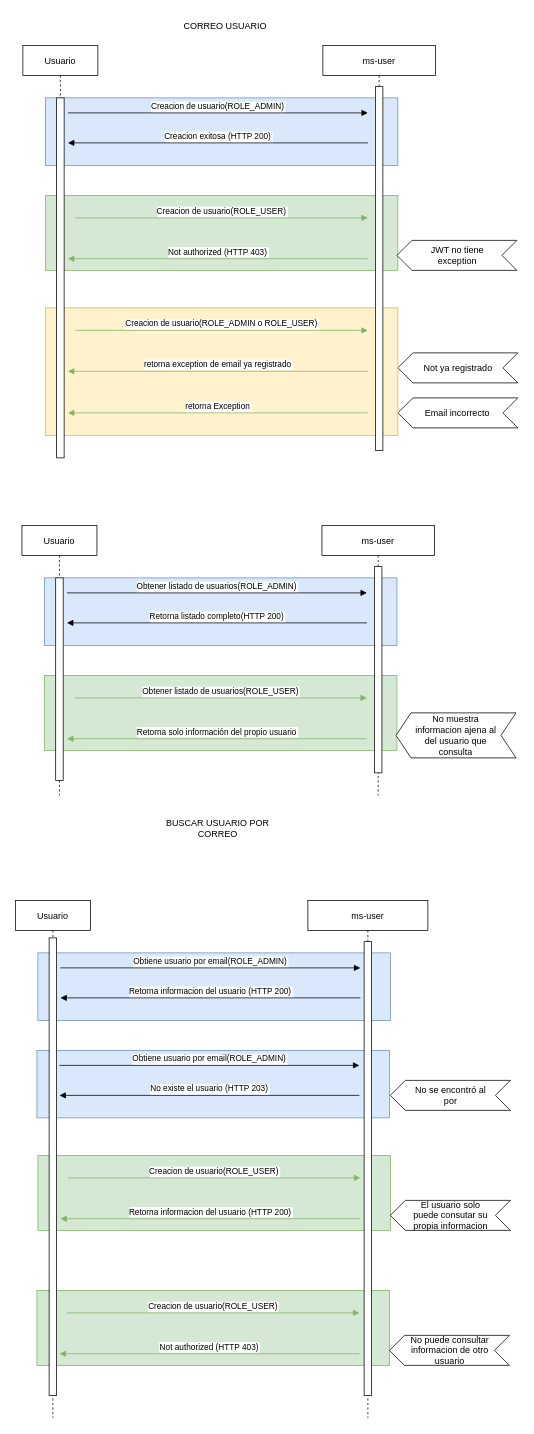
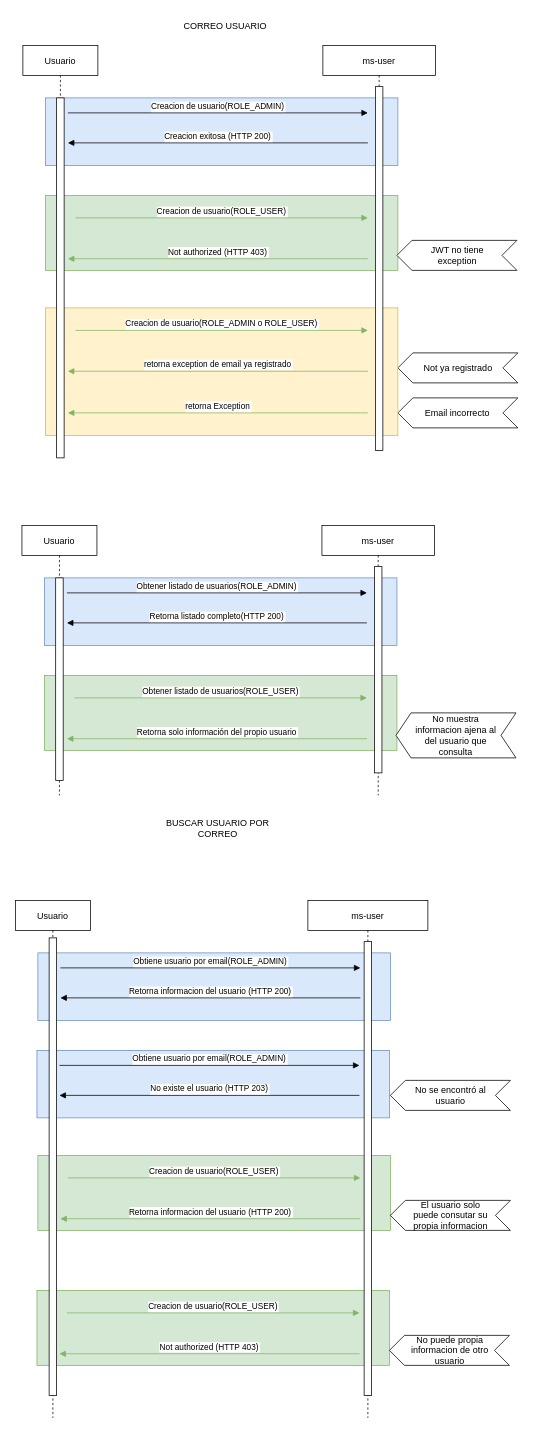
  <mxCell id="0" />
  <mxCell id="1" parent="0" />
  <mxCell id="2" value="" style="rounded=0;whiteSpace=wrap;html=1;fillColor=#d5e8d4;strokeColor=#82b366;" parent="1" vertex="1"><mxGeometry x="48.75" y="1720" width="470" height="100" as="geometry" /></mxCell>
  <mxCell id="3" value="" style="rounded=0;whiteSpace=wrap;html=1;fillColor=#dae8fc;strokeColor=#6c8ebf;" parent="1" vertex="1"><mxGeometry x="48.75" y="1400" width="470" height="90" as="geometry" /></mxCell>
  <mxCell id="4" value="" style="shape=step;perimeter=stepPerimeter;whiteSpace=wrap;html=1;fixedSize=1;rotation=-180;" parent="1" vertex="1"><mxGeometry x="520" y="1440" width="160" height="40" as="geometry" /></mxCell>
  <mxCell id="5" value="" style="shape=step;perimeter=stepPerimeter;whiteSpace=wrap;html=1;fixedSize=1;rotation=-180;" parent="1" vertex="1"><mxGeometry x="530" y="530" width="160" height="40" as="geometry" /></mxCell>
  <mxCell id="6" value="" style="shape=step;perimeter=stepPerimeter;whiteSpace=wrap;html=1;fixedSize=1;rotation=-180;" parent="1" vertex="1"><mxGeometry x="530" y="470" width="160" height="40" as="geometry" /></mxCell>
  <mxCell id="7" value="" style="rounded=0;whiteSpace=wrap;html=1;fillColor=#fff2cc;strokeColor=#d6b656;" parent="1" vertex="1"><mxGeometry x="60" y="410" width="470" height="170" as="geometry" /></mxCell>
  <mxCell id="8" value="" style="rounded=0;whiteSpace=wrap;html=1;fillColor=#d5e8d4;strokeColor=#82b366;" parent="1" vertex="1"><mxGeometry x="60" y="260" width="470" height="100" as="geometry" /></mxCell>
  <mxCell id="9" value="Usuario" style="shape=umlLifeline;perimeter=lifelinePerimeter;container=1;collapsible=0;recursiveResize=0;rounded=0;shadow=0;strokeWidth=1;" parent="1" vertex="1"><mxGeometry x="30" y="60" width="100" height="550" as="geometry" /></mxCell>
  <mxCell id="10" value="" style="rounded=0;whiteSpace=wrap;html=1;fillColor=#dae8fc;strokeColor=#6c8ebf;" parent="9" vertex="1"><mxGeometry x="30" y="70" width="470" height="90" as="geometry" /></mxCell>
  <mxCell id="11" value="" style="points=[];perimeter=orthogonalPerimeter;rounded=0;shadow=0;strokeWidth=1;" parent="9" vertex="1"><mxGeometry x="45" y="70" width="10" height="480" as="geometry" /></mxCell>
  <mxCell id="12" value="ms-user" style="shape=umlLifeline;perimeter=lifelinePerimeter;container=1;collapsible=0;recursiveResize=0;rounded=0;shadow=0;strokeWidth=1;" parent="1" vertex="1"><mxGeometry x="430" y="60" width="150" height="540" as="geometry" /></mxCell>
  <mxCell id="13" value="" style="points=[];perimeter=orthogonalPerimeter;rounded=0;shadow=0;strokeWidth=1;" parent="12" vertex="1"><mxGeometry x="70" y="55" width="10" height="485" as="geometry" /></mxCell>
  <mxCell id="14" value="Creacion de usuario(ROLE_ADMIN)" style="verticalAlign=bottom;endArrow=block;shadow=0;strokeWidth=1;" parent="1" edge="1"><mxGeometry relative="1" as="geometry"><mxPoint x="90" y="150" as="sourcePoint" /><mxPoint x="490" y="150" as="targetPoint" /></mxGeometry></mxCell>
  <mxCell id="15" value="Creacion exitosa (HTTP 200)" style="verticalAlign=bottom;endArrow=block;entryX=1.5;entryY=0.263;shadow=0;strokeWidth=1;entryDx=0;entryDy=0;entryPerimeter=0;" parent="1" edge="1"><mxGeometry relative="1" as="geometry"><mxPoint x="490" y="190" as="sourcePoint" /><mxPoint x="90" y="190" as="targetPoint" /></mxGeometry></mxCell>
  <mxCell id="16" value="Creacion de usuario(ROLE_USER)" style="verticalAlign=bottom;endArrow=block;shadow=0;strokeWidth=1;fillColor=#d5e8d4;strokeColor=#82b366;" parent="1" edge="1"><mxGeometry relative="1" as="geometry"><mxPoint x="100" y="290" as="sourcePoint" /><mxPoint x="490" y="290" as="targetPoint" /><mxPoint as="offset" /></mxGeometry></mxCell>
  <mxCell id="17" value="Not authorized (HTTP 403)" style="verticalAlign=bottom;endArrow=block;entryX=1.5;entryY=0.263;shadow=0;strokeWidth=1;entryDx=0;entryDy=0;entryPerimeter=0;fillColor=#d5e8d4;strokeColor=#82b366;" parent="1" edge="1"><mxGeometry relative="1" as="geometry"><mxPoint x="490" y="344.5" as="sourcePoint" /><mxPoint x="90" y="344.5" as="targetPoint" /><mxPoint as="offset" /></mxGeometry></mxCell>
  <mxCell id="18" value="Creacion de usuario(ROLE_ADMIN o ROLE_USER)" style="verticalAlign=bottom;endArrow=block;shadow=0;strokeWidth=1;fillColor=#d5e8d4;strokeColor=#82b366;" parent="1" edge="1"><mxGeometry relative="1" as="geometry"><mxPoint x="100" y="440" as="sourcePoint" /><mxPoint x="490" y="440" as="targetPoint" /><mxPoint as="offset" /></mxGeometry></mxCell>
  <mxCell id="19" value="retorna exception de email ya registrado" style="verticalAlign=bottom;endArrow=block;entryX=1.5;entryY=0.263;shadow=0;strokeWidth=1;entryDx=0;entryDy=0;entryPerimeter=0;fillColor=#d5e8d4;strokeColor=#82b366;" parent="1" edge="1"><mxGeometry relative="1" as="geometry"><mxPoint x="490" y="494.5" as="sourcePoint" /><mxPoint x="90" y="494.5" as="targetPoint" /><mxPoint as="offset" /></mxGeometry></mxCell>
  <mxCell id="20" value="retorna Exception" style="verticalAlign=bottom;endArrow=block;entryX=1.5;entryY=0.263;shadow=0;strokeWidth=1;entryDx=0;entryDy=0;entryPerimeter=0;fillColor=#d5e8d4;strokeColor=#82b366;" parent="1" edge="1"><mxGeometry relative="1" as="geometry"><mxPoint x="490" y="550" as="sourcePoint" /><mxPoint x="90" y="550" as="targetPoint" /><mxPoint as="offset" /></mxGeometry></mxCell>
  <mxCell id="21" value="Not ya registrado" style="text;html=1;strokeColor=none;fillColor=none;align=center;verticalAlign=middle;whiteSpace=wrap;rounded=0;" parent="1" vertex="1"><mxGeometry x="553.75" y="475" width="112.5" height="30" as="geometry" /></mxCell>
  <mxCell id="22" value="Email incorrecto" style="text;html=1;strokeColor=none;fillColor=none;align=center;verticalAlign=middle;whiteSpace=wrap;rounded=0;" parent="1" vertex="1"><mxGeometry x="552.5" y="535" width="112.5" height="30" as="geometry" /></mxCell>
  <mxCell id="23" value="" style="shape=step;perimeter=stepPerimeter;whiteSpace=wrap;html=1;fixedSize=1;rotation=-180;" parent="1" vertex="1"><mxGeometry x="528.75" y="320" width="160" height="40" as="geometry" /></mxCell>
  <mxCell id="24" value="JWT no tiene exception" style="text;html=1;strokeColor=none;fillColor=none;align=center;verticalAlign=middle;whiteSpace=wrap;rounded=0;" parent="1" vertex="1"><mxGeometry x="552.5" y="325" width="112.5" height="30" as="geometry" /></mxCell>
  <mxCell id="25" value="" style="rounded=0;whiteSpace=wrap;html=1;fillColor=#d5e8d4;strokeColor=#82b366;" parent="1" vertex="1"><mxGeometry x="58.75" y="900" width="470" height="100" as="geometry" /></mxCell>
  <mxCell id="26" value="Usuario" style="shape=umlLifeline;perimeter=lifelinePerimeter;container=1;collapsible=0;recursiveResize=0;rounded=0;shadow=0;strokeWidth=1;" parent="1" vertex="1"><mxGeometry x="28.75" y="700" width="100" height="360" as="geometry" /></mxCell>
  <mxCell id="27" value="" style="rounded=0;whiteSpace=wrap;html=1;fillColor=#dae8fc;strokeColor=#6c8ebf;" parent="26" vertex="1"><mxGeometry x="30" y="70" width="470" height="90" as="geometry" /></mxCell>
  <mxCell id="28" value="" style="points=[];perimeter=orthogonalPerimeter;rounded=0;shadow=0;strokeWidth=1;" parent="26" vertex="1"><mxGeometry x="45" y="70" width="10" height="270" as="geometry" /></mxCell>
  <mxCell id="29" value="ms-user" style="shape=umlLifeline;perimeter=lifelinePerimeter;container=1;collapsible=0;recursiveResize=0;rounded=0;shadow=0;strokeWidth=1;" parent="1" vertex="1"><mxGeometry x="428.75" y="700" width="150" height="360" as="geometry" /></mxCell>
  <mxCell id="30" value="" style="points=[];perimeter=orthogonalPerimeter;rounded=0;shadow=0;strokeWidth=1;" parent="29" vertex="1"><mxGeometry x="70" y="55" width="10" height="275" as="geometry" /></mxCell>
  <mxCell id="31" value="Obtener listado de usuarios(ROLE_ADMIN)" style="verticalAlign=bottom;endArrow=block;shadow=0;strokeWidth=1;" parent="1" edge="1"><mxGeometry relative="1" as="geometry"><mxPoint x="88.75" y="790" as="sourcePoint" /><mxPoint x="488.75" y="790" as="targetPoint" /></mxGeometry></mxCell>
  <mxCell id="32" value="Retorna listado completo(HTTP 200)" style="verticalAlign=bottom;endArrow=block;entryX=1.5;entryY=0.263;shadow=0;strokeWidth=1;entryDx=0;entryDy=0;entryPerimeter=0;" parent="1" edge="1"><mxGeometry relative="1" as="geometry"><mxPoint x="488.75" y="830" as="sourcePoint" /><mxPoint x="88.75" y="830" as="targetPoint" /><mxPoint as="offset" /></mxGeometry></mxCell>
  <mxCell id="33" value="Obtener listado de usuarios(ROLE_USER)" style="verticalAlign=bottom;endArrow=block;shadow=0;strokeWidth=1;fillColor=#d5e8d4;strokeColor=#82b366;" parent="1" edge="1"><mxGeometry relative="1" as="geometry"><mxPoint x="98.75" y="930" as="sourcePoint" /><mxPoint x="488.75" y="930" as="targetPoint" /><mxPoint as="offset" /></mxGeometry></mxCell>
  <mxCell id="34" value="Retorna solo información del propio usuario" style="verticalAlign=bottom;endArrow=block;entryX=1.5;entryY=0.263;shadow=0;strokeWidth=1;entryDx=0;entryDy=0;entryPerimeter=0;fillColor=#d5e8d4;strokeColor=#82b366;" parent="1" edge="1"><mxGeometry relative="1" as="geometry"><mxPoint x="488.75" y="984.5" as="sourcePoint" /><mxPoint x="88.75" y="984.5" as="targetPoint" /><mxPoint as="offset" /></mxGeometry></mxCell>
  <mxCell id="35" value="" style="shape=step;perimeter=stepPerimeter;whiteSpace=wrap;html=1;fixedSize=1;rotation=-180;" parent="1" vertex="1"><mxGeometry x="527.5" y="950" width="160" height="60" as="geometry" /></mxCell>
  <mxCell id="36" value="No muestra informacion ajena al del usuario que consulta" style="text;html=1;strokeColor=none;fillColor=none;align=center;verticalAlign=middle;whiteSpace=wrap;rounded=0;" parent="1" vertex="1"><mxGeometry x="551.25" y="965" width="112.5" height="30" as="geometry" /></mxCell>
  <mxCell id="37" value="" style="rounded=0;whiteSpace=wrap;html=1;fillColor=#d5e8d4;strokeColor=#82b366;" parent="1" vertex="1"><mxGeometry x="50" y="1540" width="470" height="100" as="geometry" /></mxCell>
  <mxCell id="38" value="Usuario" style="shape=umlLifeline;perimeter=lifelinePerimeter;container=1;collapsible=0;recursiveResize=0;rounded=0;shadow=0;strokeWidth=1;" parent="1" vertex="1"><mxGeometry x="20" y="1200" width="100" height="690" as="geometry" /></mxCell>
  <mxCell id="39" value="" style="rounded=0;whiteSpace=wrap;html=1;fillColor=#dae8fc;strokeColor=#6c8ebf;" parent="38" vertex="1"><mxGeometry x="30" y="70" width="470" height="90" as="geometry" /></mxCell>
  <mxCell id="40" value="" style="points=[];perimeter=orthogonalPerimeter;rounded=0;shadow=0;strokeWidth=1;" parent="38" vertex="1"><mxGeometry x="45" y="50" width="10" height="610" as="geometry" /></mxCell>
  <mxCell id="41" value="ms-user" style="shape=umlLifeline;perimeter=lifelinePerimeter;container=1;collapsible=0;recursiveResize=0;rounded=0;shadow=0;strokeWidth=1;" parent="1" vertex="1"><mxGeometry x="410" y="1200" width="160" height="690" as="geometry" /></mxCell>
  <mxCell id="42" value="" style="shape=step;perimeter=stepPerimeter;whiteSpace=wrap;html=1;fixedSize=1;rotation=-180;" parent="41" vertex="1"><mxGeometry x="108.75" y="580" width="160" height="40" as="geometry" /></mxCell>
  <mxCell id="43" value="" style="points=[];perimeter=orthogonalPerimeter;rounded=0;shadow=0;strokeWidth=1;" parent="41" vertex="1"><mxGeometry x="75" y="55" width="10" height="605" as="geometry" /></mxCell>
  <mxCell id="44" value="Obtiene usuario por email(ROLE_ADMIN)" style="verticalAlign=bottom;endArrow=block;shadow=0;strokeWidth=1;" parent="1" edge="1"><mxGeometry relative="1" as="geometry"><mxPoint x="80" y="1290" as="sourcePoint" /><mxPoint x="480" y="1290" as="targetPoint" /></mxGeometry></mxCell>
  <mxCell id="45" value="Retorna informacion del usuario (HTTP 200)" style="verticalAlign=bottom;endArrow=block;entryX=1.5;entryY=0.263;shadow=0;strokeWidth=1;entryDx=0;entryDy=0;entryPerimeter=0;" parent="1" edge="1"><mxGeometry relative="1" as="geometry"><mxPoint x="480" y="1330" as="sourcePoint" /><mxPoint x="80" y="1330" as="targetPoint" /></mxGeometry></mxCell>
  <mxCell id="46" value="Creacion de usuario(ROLE_USER)" style="verticalAlign=bottom;endArrow=block;shadow=0;strokeWidth=1;fillColor=#d5e8d4;strokeColor=#82b366;" parent="1" edge="1"><mxGeometry relative="1" as="geometry"><mxPoint x="90" y="1570" as="sourcePoint" /><mxPoint x="480" y="1570" as="targetPoint" /><mxPoint as="offset" /></mxGeometry></mxCell>
  <mxCell id="47" value="Retorna informacion del usuario (HTTP 200)" style="verticalAlign=bottom;endArrow=block;entryX=1.5;entryY=0.263;shadow=0;strokeWidth=1;entryDx=0;entryDy=0;entryPerimeter=0;fillColor=#d5e8d4;strokeColor=#82b366;" parent="1" edge="1"><mxGeometry relative="1" as="geometry"><mxPoint x="480" y="1624.5" as="sourcePoint" /><mxPoint x="80" y="1624.5" as="targetPoint" /><mxPoint as="offset" /></mxGeometry></mxCell>
  <mxCell id="48" value="" style="shape=step;perimeter=stepPerimeter;whiteSpace=wrap;html=1;fixedSize=1;rotation=-180;" parent="1" vertex="1"><mxGeometry x="520" y="1600" width="160" height="40" as="geometry" /></mxCell>
  <mxCell id="49" value="El usuario solo puede consutar su propia informacion" style="text;html=1;strokeColor=none;fillColor=none;align=center;verticalAlign=middle;whiteSpace=wrap;rounded=0;" parent="1" vertex="1"><mxGeometry x="543.75" y="1605" width="112.5" height="30" as="geometry" /></mxCell>
  <mxCell id="50" value="Obtiene usuario por email(ROLE_ADMIN)" style="verticalAlign=bottom;endArrow=block;shadow=0;strokeWidth=1;" parent="1" edge="1"><mxGeometry relative="1" as="geometry"><mxPoint x="78.75" y="1420" as="sourcePoint" /><mxPoint x="478.75" y="1420" as="targetPoint" /></mxGeometry></mxCell>
  <mxCell id="51" value="No existe el usuario (HTTP 203)" style="verticalAlign=bottom;endArrow=block;entryX=1.5;entryY=0.263;shadow=0;strokeWidth=1;entryDx=0;entryDy=0;entryPerimeter=0;" parent="1" edge="1"><mxGeometry relative="1" as="geometry"><mxPoint x="478.75" y="1460" as="sourcePoint" /><mxPoint x="78.75" y="1460" as="targetPoint" /></mxGeometry></mxCell>
- <mxCell id="52" value="No se encontró al por" style="text;html=1;strokeColor=none;fillColor=none;align=center;verticalAlign=middle;whiteSpace=wrap;rounded=0;" parent="1" vertex="1"><mxGeometry x="543.75" y="1445" width="112.5" height="30" as="geometry" /></mxCell>
+ <mxCell id="52" value="No se encontró al usuario" style="text;html=1;strokeColor=none;fillColor=none;align=center;verticalAlign=middle;whiteSpace=wrap;rounded=0;" parent="1" vertex="1"><mxGeometry x="543.75" y="1445" width="112.5" height="30" as="geometry" /></mxCell>
  <mxCell id="53" value="Creacion de usuario(ROLE_USER)" style="verticalAlign=bottom;endArrow=block;shadow=0;strokeWidth=1;fillColor=#d5e8d4;strokeColor=#82b366;" parent="1" edge="1"><mxGeometry relative="1" as="geometry"><mxPoint x="88.75" y="1750" as="sourcePoint" /><mxPoint x="478.75" y="1750" as="targetPoint" /><mxPoint as="offset" /></mxGeometry></mxCell>
  <mxCell id="54" value="Not authorized (HTTP 403)" style="verticalAlign=bottom;endArrow=block;entryX=1.5;entryY=0.263;shadow=0;strokeWidth=1;entryDx=0;entryDy=0;entryPerimeter=0;fillColor=#d5e8d4;strokeColor=#82b366;" parent="1" edge="1"><mxGeometry relative="1" as="geometry"><mxPoint x="478.75" y="1804.5" as="sourcePoint" /><mxPoint x="78.75" y="1804.5" as="targetPoint" /><mxPoint as="offset" /></mxGeometry></mxCell>
- <mxCell id="55" value="No puede consultar informacion de otro usuario" style="text;html=1;strokeColor=none;fillColor=none;align=center;verticalAlign=middle;whiteSpace=wrap;rounded=0;" parent="1" vertex="1"><mxGeometry x="542.5" y="1785" width="112.5" height="30" as="geometry" /></mxCell>
+ <mxCell id="55" value="No puede propia informacion de otro usuario" style="text;html=1;strokeColor=none;fillColor=none;align=center;verticalAlign=middle;whiteSpace=wrap;rounded=0;" parent="1" vertex="1"><mxGeometry x="542.5" y="1785" width="112.5" height="30" as="geometry" /></mxCell>
  <mxCell id="56" value="CORREO USUARIO" style="text;html=1;strokeColor=none;fillColor=none;align=center;verticalAlign=middle;whiteSpace=wrap;rounded=0;" vertex="1" parent="1"><mxGeometry x="240" width="120" height="30" as="geometry" y="20" /></mxCell>
  <mxCell id="57" value="BUSCAR USUARIO POR CORREO" style="text;html=1;strokeColor=none;fillColor=none;align=center;verticalAlign=middle;whiteSpace=wrap;rounded=0;" vertex="1" parent="1"><mxGeometry x="200" y="1089" width="180" height="30" as="geometry" /></mxCell>
